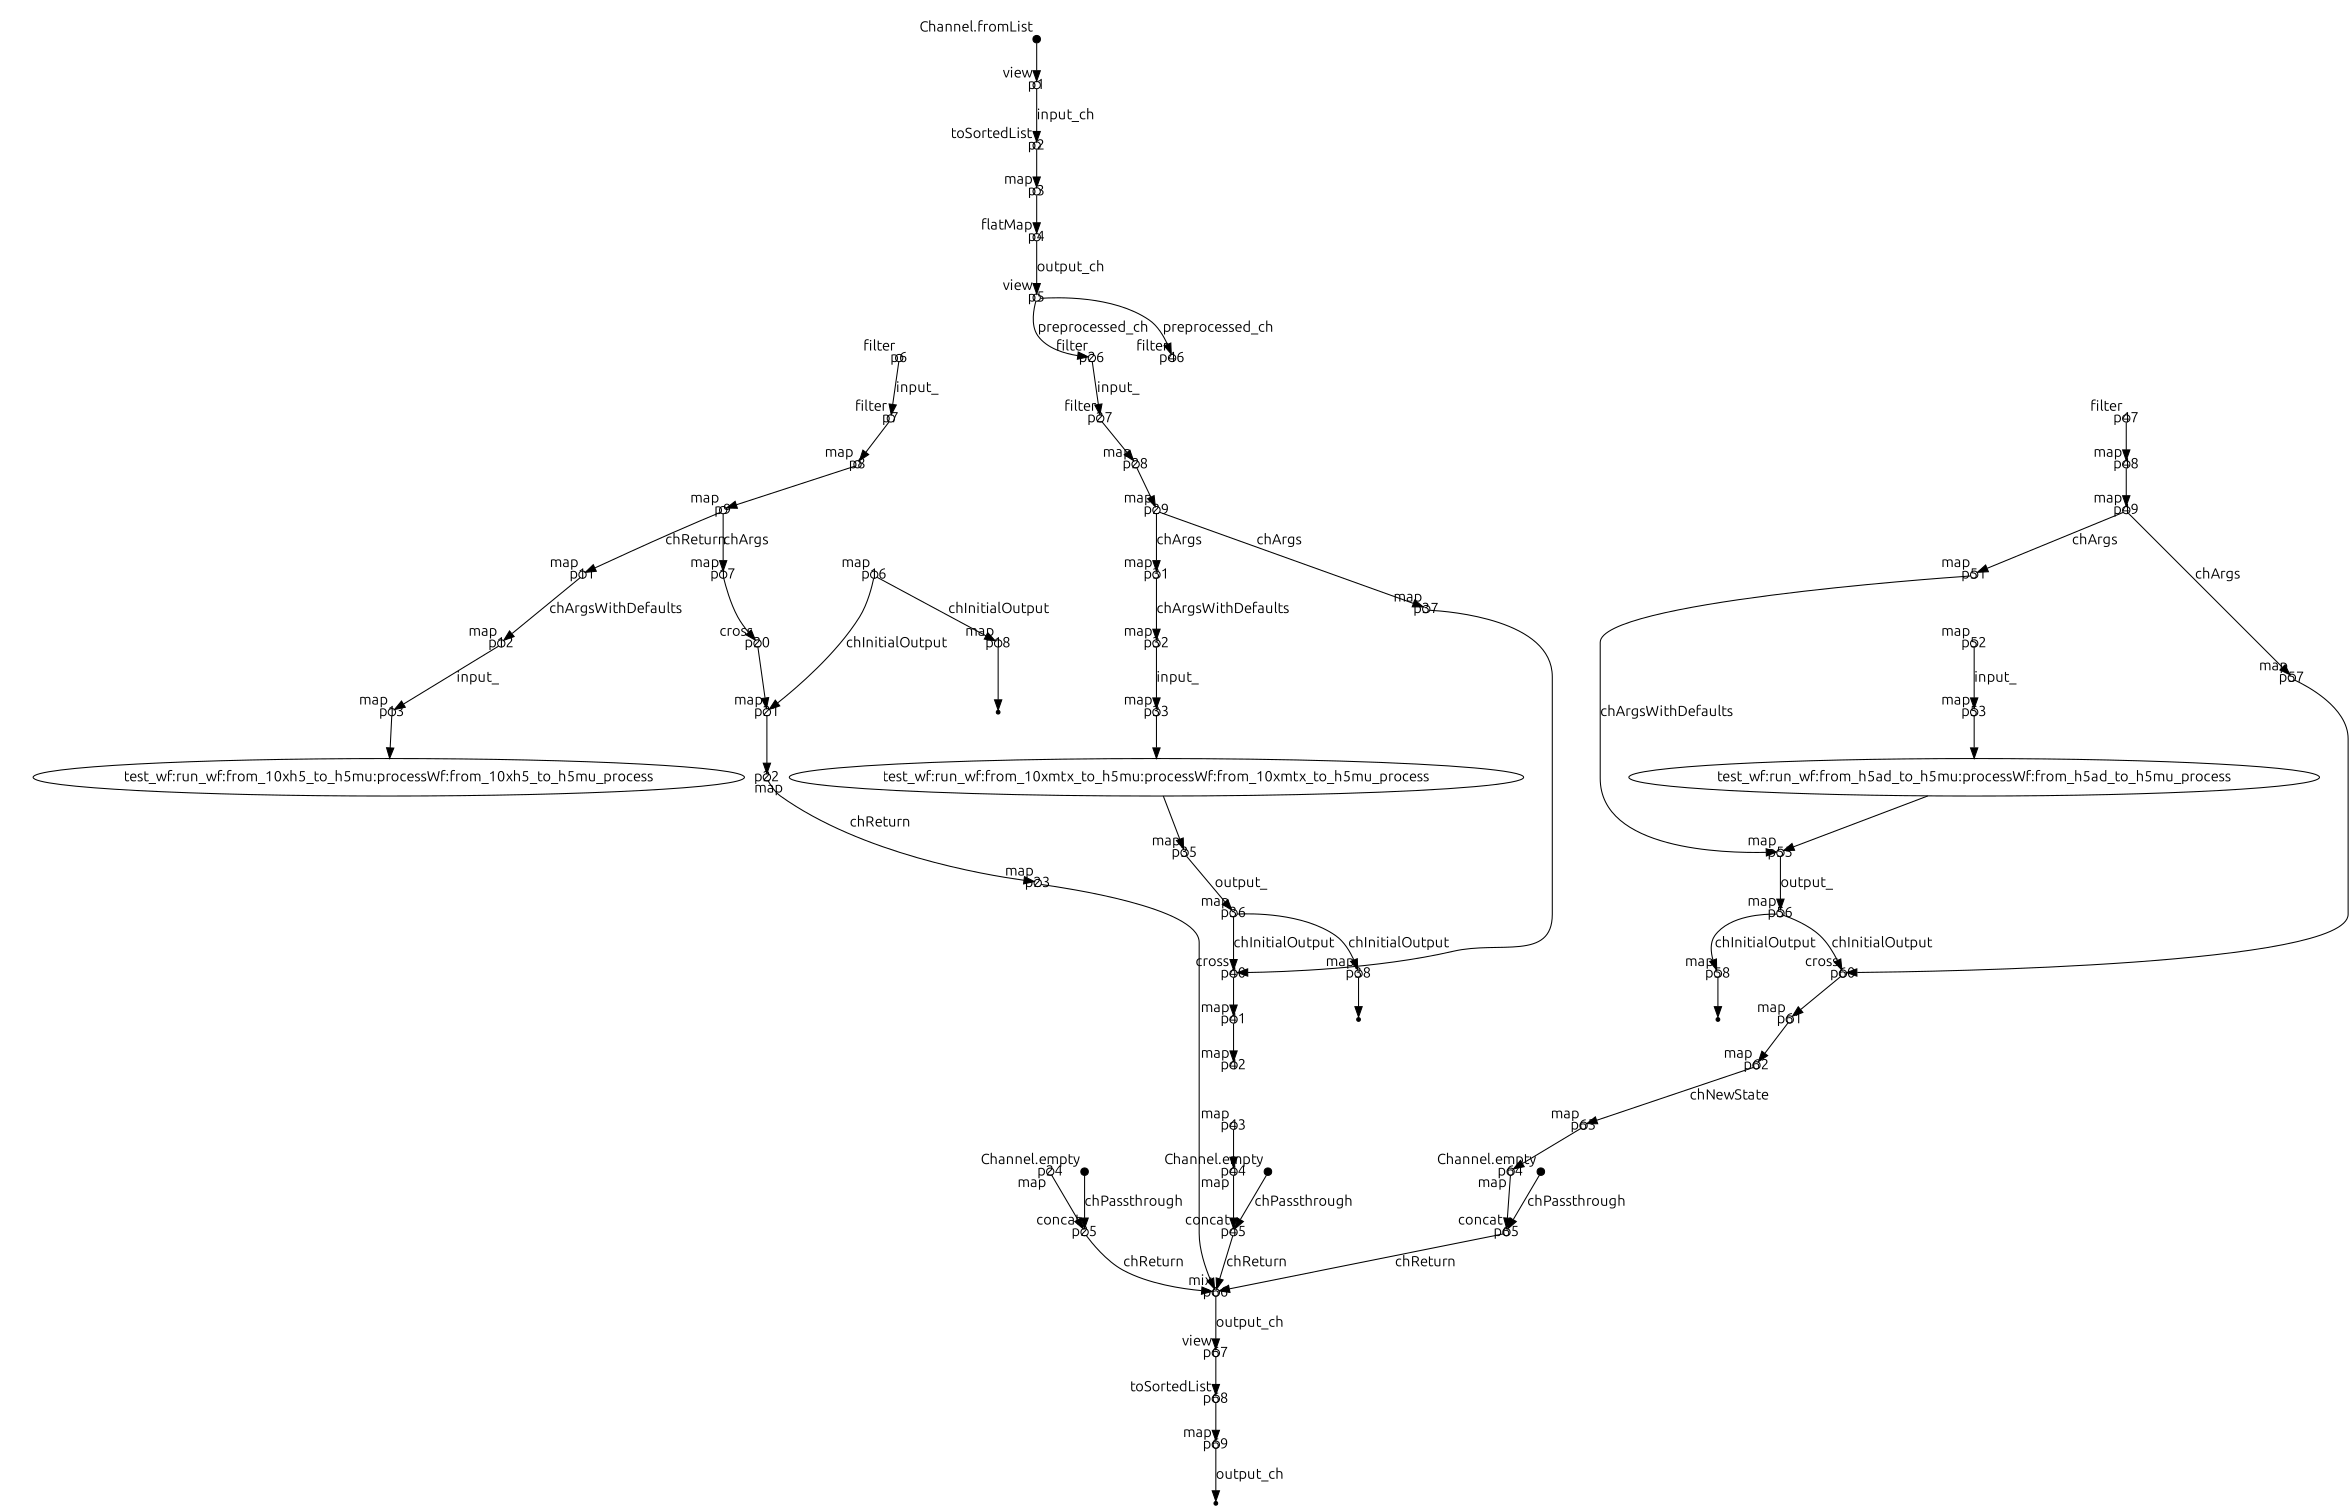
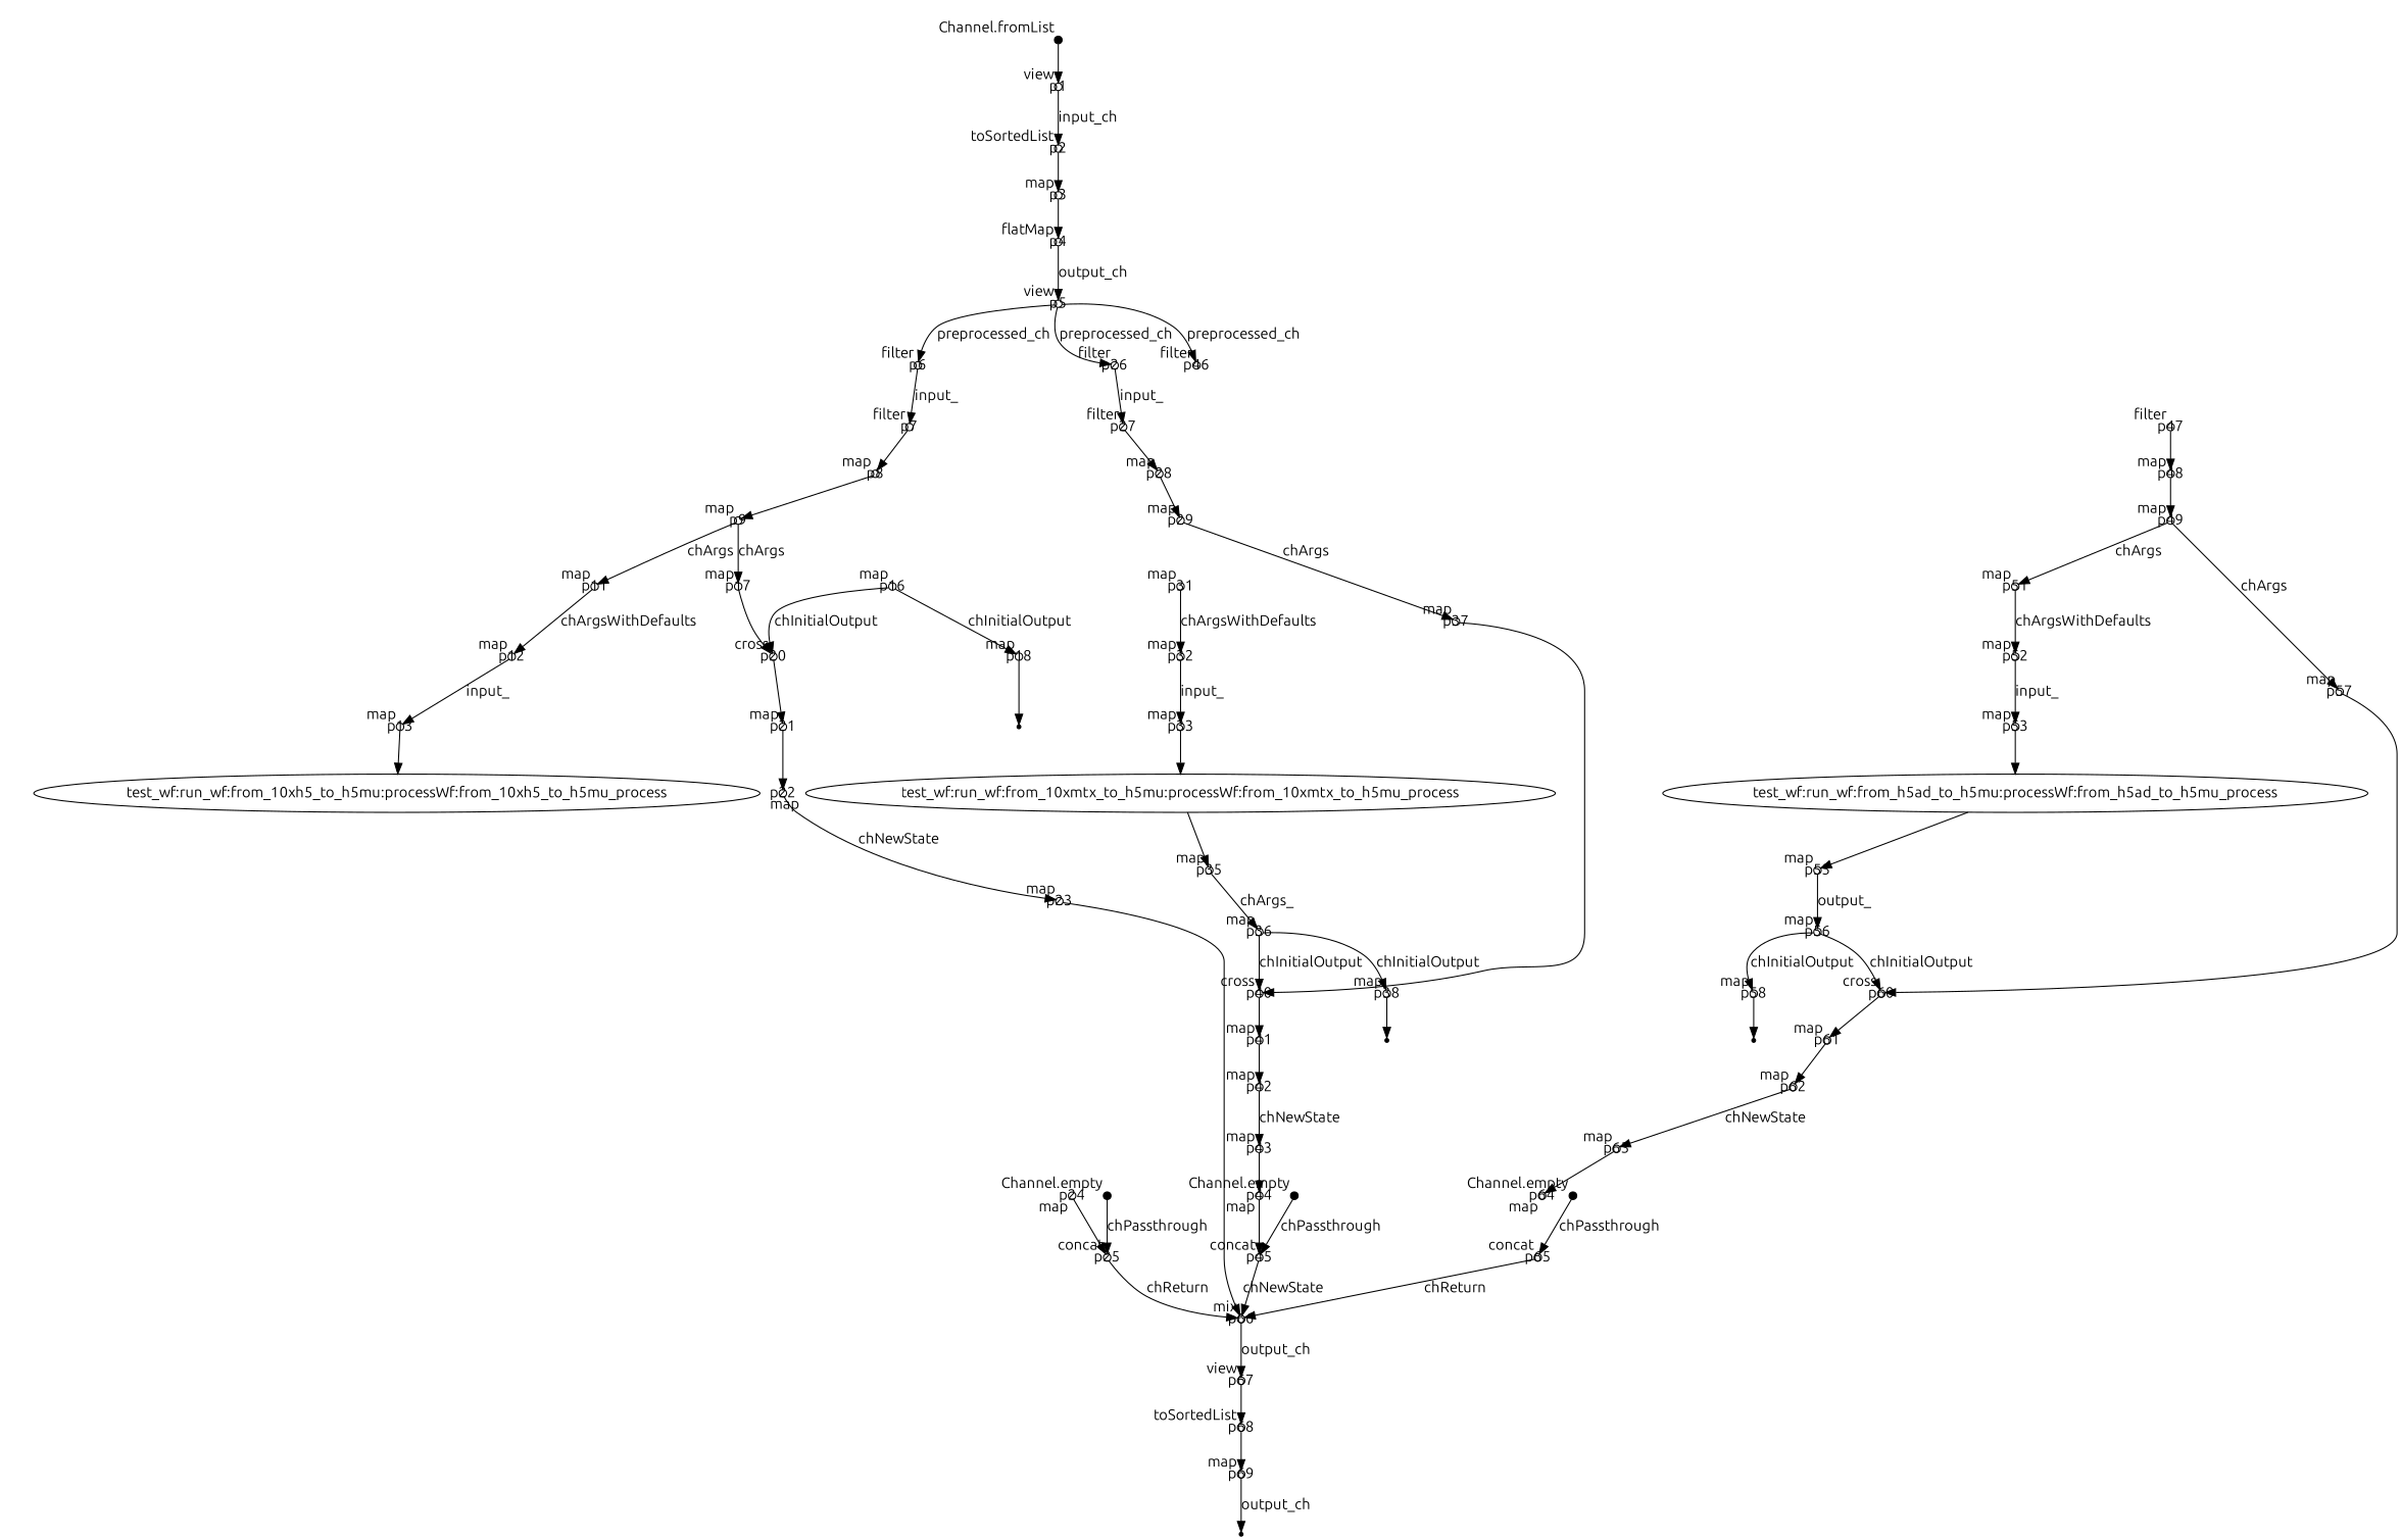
  digraph {
    fontname=Ubuntu
    node [fixedsize=true fontname=Ubuntu shape=circle xlabel=map]
    edge [fontname=Ubuntu]
    p0 [shape=point width=0.1 xlabel="Channel.fromList"]
    p1 [width=0.1 xlabel=view]
    p2 [width=0.1 xlabel=toSortedList]
    p3 [width=0.1]
    p4 [width=0.1 xlabel=flatMap]
    p5 [width=0.1 xlabel=view]
    p6 [width=0.1 xlabel=filter]
    p26 [width=0.1 xlabel=filter]
    p46 [width=0.1 xlabel=filter]
    p7 [width=0.1 xlabel=filter]
    p27 [width=0.1 xlabel=filter]
    p8 [width=0.1]
    p9 [width=0.1]
    p11 [width=0.1]
    p17 [width=0.1]
    p12 [width=0.1]
    p20 [width=0.1 xlabel=cross]
    p13 [width=0.1]
    p10 [shape=point width=0.1 xlabel="Channel.empty"]
    p25 [width=0.1 xlabel=concat]
    p66 [width=0.1 xlabel=mix]
    p67 [width=0.1 xlabel=view]
    n23 [label="test_wf:run_wf:from_10xh5_to_h5mu:processWf:from_10xh5_to_h5mu_process" fixedsize="" shape="" xlabel=""]
    p16 [width=0.1]
    p18 [width=0.1]
    p19 [shape=point fixedsize="" xlabel=""]
    p21 [width=0.1]
    p22 [width=0.1]
    p23 [width=0.1]
    p24 [width=0.1]
    p68 [width=0.1 xlabel=toSortedList]
    p28 [width=0.1]
    p29 [width=0.1]
    p31 [width=0.1]
    p37 [width=0.1]
    p32 [width=0.1]
    p40 [width=0.1 xlabel=cross]
    p33 [width=0.1]
    p30 [shape=point width=0.1 xlabel="Channel.empty"]
    p45 [width=0.1 xlabel=concat]
    n41 [label="test_wf:run_wf:from_10xmtx_to_h5mu:processWf:from_10xmtx_to_h5mu_process" fixedsize="" shape="" xlabel=""]
    p35 [width=0.1]
    p36 [width=0.1]
    p38 [width=0.1]
    p39 [shape=point fixedsize="" xlabel=""]
    p41 [width=0.1]
    p42 [width=0.1]
    p43 [width=0.1]
    p44 [width=0.1]
    p47 [width=0.1 xlabel=filter]
    p48 [width=0.1]
    p49 [width=0.1]
    p51 [width=0.1]
    p57 [width=0.1]
    p52 [width=0.1]
    p60 [width=0.1 xlabel=cross]
    p53 [width=0.1]
    p50 [shape=point width=0.1 xlabel="Channel.empty"]
    p65 [width=0.1 xlabel=concat]
    n60 [label="test_wf:run_wf:from_h5ad_to_h5mu:processWf:from_h5ad_to_h5mu_process" fixedsize="" shape="" xlabel=""]
    p55 [width=0.1]
    p56 [width=0.1]
    p58 [width=0.1]
    p59 [shape=point fixedsize="" xlabel=""]
    p61 [width=0.1]
    p62 [width=0.1]
    p63 [width=0.1]
    p64 [width=0.1]
    p69 [width=0.1]
    p70 [shape=point fixedsize="" xlabel=""]
    p0 -> p1
    p1 -> p2 [label=input_ch]
    p2 -> p3
    p3 -> p4
    p4 -> p5 [label=output_ch]
+   p5 -> p6 [label=preprocessed_ch]
    p5 -> p26 [label=preprocessed_ch]
    p5 -> p46 [label=preprocessed_ch]
    p6 -> p7 [label=input_]
    p26 -> p27 [label=input_]
    p7 -> p8
    p27 -> p28
    p8 -> p9
-   p9 -> p11 [label=chReturn]
+   p9 -> p11 [label=chArgs]
    p9 -> p17 [label=chArgs]
    p11 -> p12 [label=chArgsWithDefaults]
    p17 -> p20
    p12 -> p13 [label=input_]
    p20 -> p21
    p13 -> n23
    p10 -> p25 [label=chPassthrough]
    p25 -> p66 [label=chReturn]
    p66 -> p67 [label=output_ch]
    p67 -> p68
-   p16 -> p21 [label=chInitialOutput]
+   p16 -> p20 [label=chInitialOutput]
    p16 -> p18 [label=chInitialOutput]
    p18 -> p19
    p21 -> p22
-   p22 -> p23 [label=chReturn]
+   p22 -> p23 [label=chNewState]
    p23 -> p66
    p24 -> p25
    p68 -> p69
    p28 -> p29
-   p29 -> p31 [label=chArgs]
    p29 -> p37 [label=chArgs]
    p31 -> p32 [label=chArgsWithDefaults]
    p37 -> p40
    p32 -> p33 [label=input_]
    p40 -> p41
    p33 -> n41
    p30 -> p45 [label=chPassthrough]
-   p45 -> p66 [label=chReturn]
+   p45 -> p66 [label=chNewState]
    n41 -> p35
-   p35 -> p36 [label=output_]
+   p35 -> p36 [label=chArgs_]
    p36 -> p40 [label=chInitialOutput]
    p36 -> p38 [label=chInitialOutput]
    p38 -> p39
    p41 -> p42
+   p42 -> p43 [label=chNewState]
    p43 -> p44
    p44 -> p45
    p47 -> p48
    p48 -> p49
    p49 -> p51 [label=chArgs]
    p49 -> p57 [label=chArgs]
-   p51 -> p55 [label=chArgsWithDefaults]
+   p51 -> p52 [label=chArgsWithDefaults]
    p57 -> p60
    p52 -> p53 [label=input_]
    p60 -> p61
    p53 -> n60
    p50 -> p65 [label=chPassthrough]
    p65 -> p66 [label=chReturn]
    n60 -> p55
    p55 -> p56 [label=output_]
    p56 -> p60 [label=chInitialOutput]
    p56 -> p58 [label=chInitialOutput]
    p58 -> p59
    p61 -> p62
    p62 -> p63 [label=chNewState]
    p63 -> p64
-   p64 -> p65
    p69 -> p70 [label=output_ch]
  }
